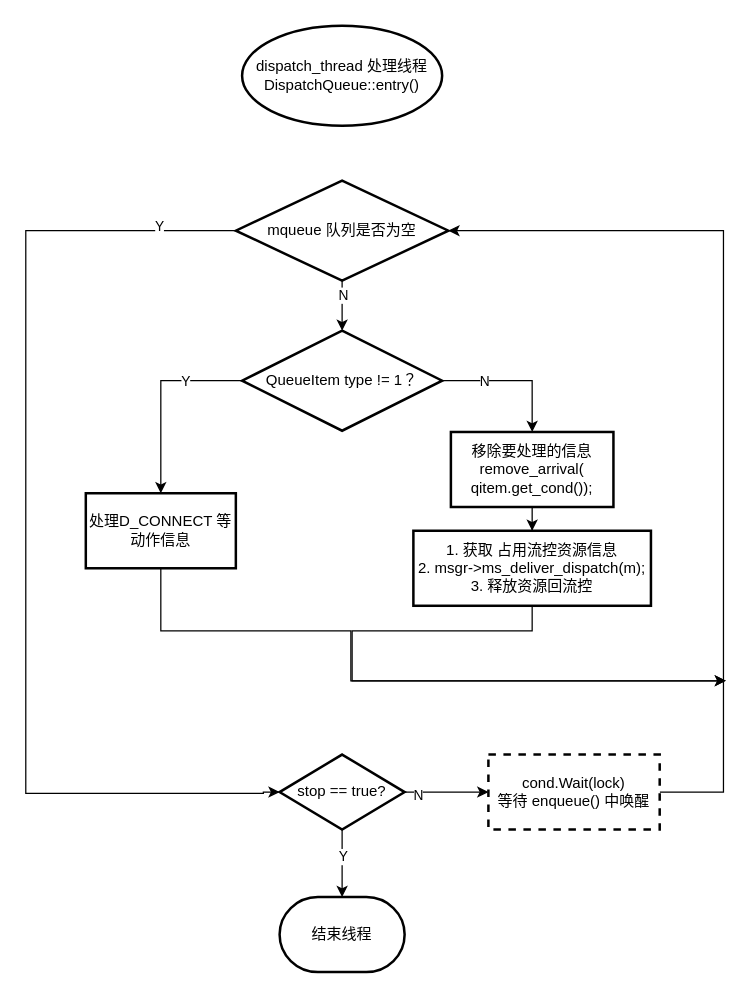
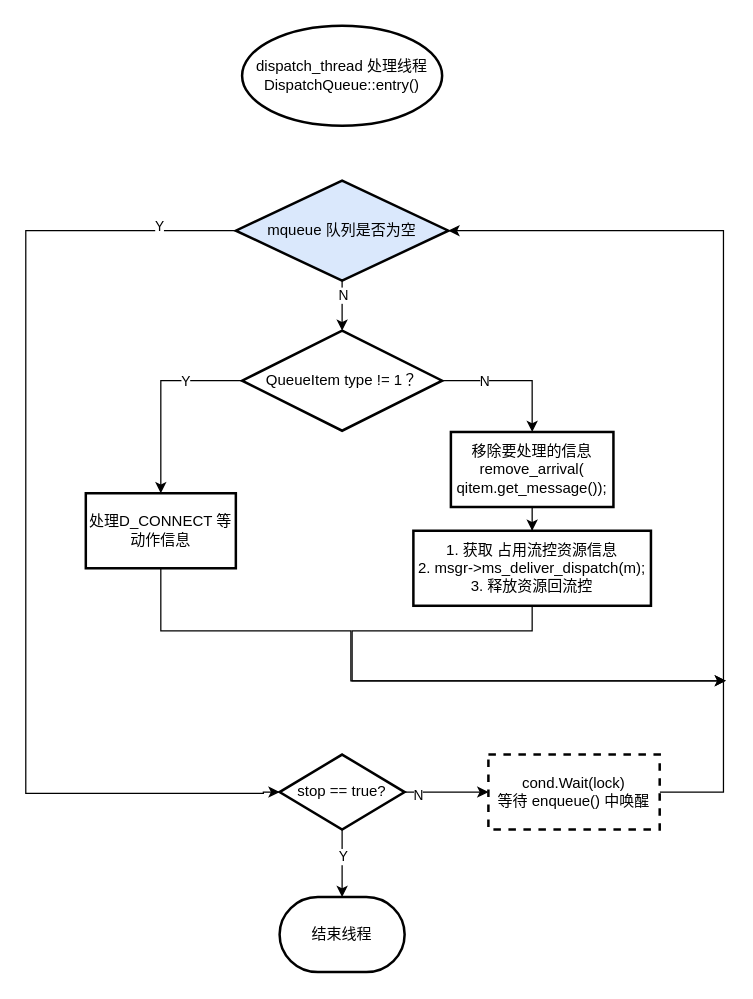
  <mxCell id="0" />
  <mxCell id="1" parent="0" />
  <mxCell id="2" value="&lt;span style=&quot;text-align: left;&quot;&gt;dispatch_thread 处理线程&lt;/span&gt;&lt;div&gt;DispatchQueue::entry()&lt;/div&gt;" style="strokeWidth=2;html=1;shape=mxgraph.flowchart.start_1;whiteSpace=wrap;" vertex="1" parent="1"><mxGeometry x="193" y="20" width="160" height="80" as="geometry" /></mxCell>
  <mxCell id="3" style="edgeStyle=orthogonalEdgeStyle;rounded=0;orthogonalLoop=1;jettySize=auto;html=1;exitX=0;exitY=0.5;exitDx=0;exitDy=0;entryX=0;entryY=0.5;entryDx=0;entryDy=0;entryPerimeter=0;" edge="1" parent="1" source="7" target="12"><mxGeometry relative="1" as="geometry"><mxPoint x="130" y="534" as="targetPoint" /><Array as="points"><mxPoint x="20" y="184" /><mxPoint x="20" y="634" /><mxPoint x="210" y="634" /></Array></mxGeometry></mxCell>
  <mxCell id="4" value="Y" style="edgeLabel;html=1;align=center;verticalAlign=middle;resizable=0;points=[];" vertex="1" connectable="0" parent="3"><mxGeometry x="-0.848" y="-4" relative="1" as="geometry"><mxPoint as="offset" /></mxGeometry></mxCell>
  <mxCell id="5" value="" style="edgeStyle=orthogonalEdgeStyle;rounded=0;orthogonalLoop=1;jettySize=auto;html=1;" edge="1" parent="1" source="7" target="20"><mxGeometry relative="1" as="geometry"><mxPoint x="273" y="285" as="targetPoint" /></mxGeometry></mxCell>
  <mxCell id="6" value="N" style="edgeLabel;html=1;align=center;verticalAlign=middle;resizable=0;points=[];" vertex="1" connectable="0" parent="5"><mxGeometry x="-0.454" relative="1" as="geometry"><mxPoint as="offset" /></mxGeometry></mxCell>
- <mxCell id="7" value="mqueue 队列是否为空" style="rhombus;whiteSpace=wrap;html=1;strokeWidth=2;" vertex="1" parent="1"><mxGeometry x="188" y="144" width="170" height="80" as="geometry" /></mxCell>
+ <mxCell id="7" value="mqueue 队列是否为空" style="rhombus;whiteSpace=wrap;html=1;strokeWidth=2;fillColor=#dae8fc;" vertex="1" parent="1"><mxGeometry x="188" y="144" width="170" height="80" as="geometry" /></mxCell>
  <mxCell id="8" value="" style="edgeStyle=orthogonalEdgeStyle;rounded=0;orthogonalLoop=1;jettySize=auto;html=1;entryX=0.5;entryY=0;entryDx=0;entryDy=0;entryPerimeter=0;" edge="1" parent="1" source="12" target="13"><mxGeometry relative="1" as="geometry"><mxPoint x="273" y="743" as="targetPoint" /></mxGeometry></mxCell>
  <mxCell id="9" value="Y" style="edgeLabel;html=1;align=center;verticalAlign=middle;resizable=0;points=[];" vertex="1" connectable="0" parent="8"><mxGeometry x="-0.234" relative="1" as="geometry"><mxPoint as="offset" /></mxGeometry></mxCell>
  <mxCell id="10" value="" style="edgeStyle=orthogonalEdgeStyle;rounded=0;orthogonalLoop=1;jettySize=auto;html=1;" edge="1" parent="1" source="12" target="15"><mxGeometry relative="1" as="geometry" /></mxCell>
  <mxCell id="11" value="N" style="edgeLabel;html=1;align=center;verticalAlign=middle;resizable=0;points=[];" vertex="1" connectable="0" parent="10"><mxGeometry x="-0.695" y="-2" relative="1" as="geometry"><mxPoint as="offset" /></mxGeometry></mxCell>
  <mxCell id="12" value="stop == true?" style="strokeWidth=2;html=1;shape=mxgraph.flowchart.decision;whiteSpace=wrap;" vertex="1" parent="1"><mxGeometry x="223" y="603" width="100" height="60" as="geometry" /></mxCell>
  <mxCell id="13" value="结束线程" style="strokeWidth=2;html=1;shape=mxgraph.flowchart.terminator;whiteSpace=wrap;" vertex="1" parent="1"><mxGeometry x="223" y="717" width="100" height="60" as="geometry" /></mxCell>
  <mxCell id="14" style="edgeStyle=orthogonalEdgeStyle;rounded=0;orthogonalLoop=1;jettySize=auto;html=1;exitX=1;exitY=0.5;exitDx=0;exitDy=0;entryX=1;entryY=0.5;entryDx=0;entryDy=0;" edge="1" parent="1" source="15" target="7"><mxGeometry relative="1" as="geometry"><mxPoint x="360" y="184" as="targetPoint" /><Array as="points"><mxPoint x="578" y="633" /><mxPoint x="578" y="184" /></Array></mxGeometry></mxCell>
  <mxCell id="15" value="cond.Wait(lock)&lt;div&gt;等待 enqueue() 中唤醒&lt;/div&gt;" style="whiteSpace=wrap;html=1;strokeWidth=2;dashed=1;" vertex="1" parent="1"><mxGeometry x="390" y="603" width="137" height="60" as="geometry" /></mxCell>
  <mxCell id="16" value="" style="edgeStyle=orthogonalEdgeStyle;rounded=0;orthogonalLoop=1;jettySize=auto;html=1;" edge="1" parent="1" source="20" target="22"><mxGeometry relative="1" as="geometry" /></mxCell>
  <mxCell id="17" value="Y" style="edgeLabel;html=1;align=center;verticalAlign=middle;resizable=0;points=[];" vertex="1" connectable="0" parent="16"><mxGeometry x="-0.411" relative="1" as="geometry"><mxPoint as="offset" /></mxGeometry></mxCell>
  <mxCell id="18" value="" style="edgeStyle=orthogonalEdgeStyle;rounded=0;orthogonalLoop=1;jettySize=auto;html=1;" edge="1" parent="1" source="20" target="25"><mxGeometry relative="1" as="geometry" /></mxCell>
  <mxCell id="19" value="N" style="edgeLabel;html=1;align=center;verticalAlign=middle;resizable=0;points=[];" vertex="1" connectable="0" parent="18"><mxGeometry x="-0.417" relative="1" as="geometry"><mxPoint as="offset" /></mxGeometry></mxCell>
  <mxCell id="20" value="QueueItem type != 1？" style="strokeWidth=2;html=1;shape=mxgraph.flowchart.decision;whiteSpace=wrap;" vertex="1" parent="1"><mxGeometry x="193" y="264" width="160" height="80" as="geometry" /></mxCell>
  <mxCell id="21" style="edgeStyle=orthogonalEdgeStyle;rounded=0;orthogonalLoop=1;jettySize=auto;html=1;exitX=0.5;exitY=1;exitDx=0;exitDy=0;" edge="1" parent="1" source="22"><mxGeometry relative="1" as="geometry"><mxPoint x="580" y="544" as="targetPoint" /><Array as="points"><mxPoint x="128" y="504" /><mxPoint x="280" y="504" /><mxPoint x="280" y="544" /></Array></mxGeometry></mxCell>
  <mxCell id="22" value="处理&lt;span style=&quot;text-align: left;&quot;&gt;D_CONNECT 等动作信息&lt;/span&gt;" style="whiteSpace=wrap;html=1;strokeWidth=2;" vertex="1" parent="1"><mxGeometry x="68" y="394" width="120" height="60" as="geometry" /></mxCell>
  <mxCell id="23" style="edgeStyle=orthogonalEdgeStyle;rounded=0;orthogonalLoop=1;jettySize=auto;html=1;exitX=0.5;exitY=1;exitDx=0;exitDy=0;" edge="1" parent="1" source="26"><mxGeometry relative="1" as="geometry"><mxPoint x="580" y="544" as="targetPoint" /><mxPoint x="425" y="454" as="sourcePoint" /><Array as="points"><mxPoint x="425" y="504" /><mxPoint x="281" y="504" /><mxPoint x="281" y="544" /></Array></mxGeometry></mxCell>
  <mxCell id="24" style="edgeStyle=orthogonalEdgeStyle;rounded=0;orthogonalLoop=1;jettySize=auto;html=1;entryX=0.5;entryY=0;entryDx=0;entryDy=0;" edge="1" parent="1" source="25" target="26"><mxGeometry relative="1" as="geometry" /></mxCell>
- <mxCell id="25" value="移除要处理的信息remove_arrival(&lt;div&gt;qitem.get_cond());&lt;/div&gt;" style="whiteSpace=wrap;html=1;strokeWidth=2;" vertex="1" parent="1"><mxGeometry x="360" y="345" width="130" height="60" as="geometry" /></mxCell>
+ <mxCell id="25" value="移除要处理的信息remove_arrival(&lt;div&gt;qitem.get_message());&lt;/div&gt;" style="whiteSpace=wrap;html=1;strokeWidth=2;" vertex="1" parent="1"><mxGeometry x="360" y="345" width="130" height="60" as="geometry" /></mxCell>
  <mxCell id="26" value="1. 获取 占用流控资源信息&lt;div&gt;2.&amp;nbsp;msgr-&amp;gt;ms_deliver_dispatch(m);&lt;/div&gt;&lt;div&gt;3. 释放资源回流控&lt;/div&gt;" style="whiteSpace=wrap;html=1;strokeWidth=2;" vertex="1" parent="1"><mxGeometry x="330" y="424" width="190" height="60" as="geometry" /></mxCell>
